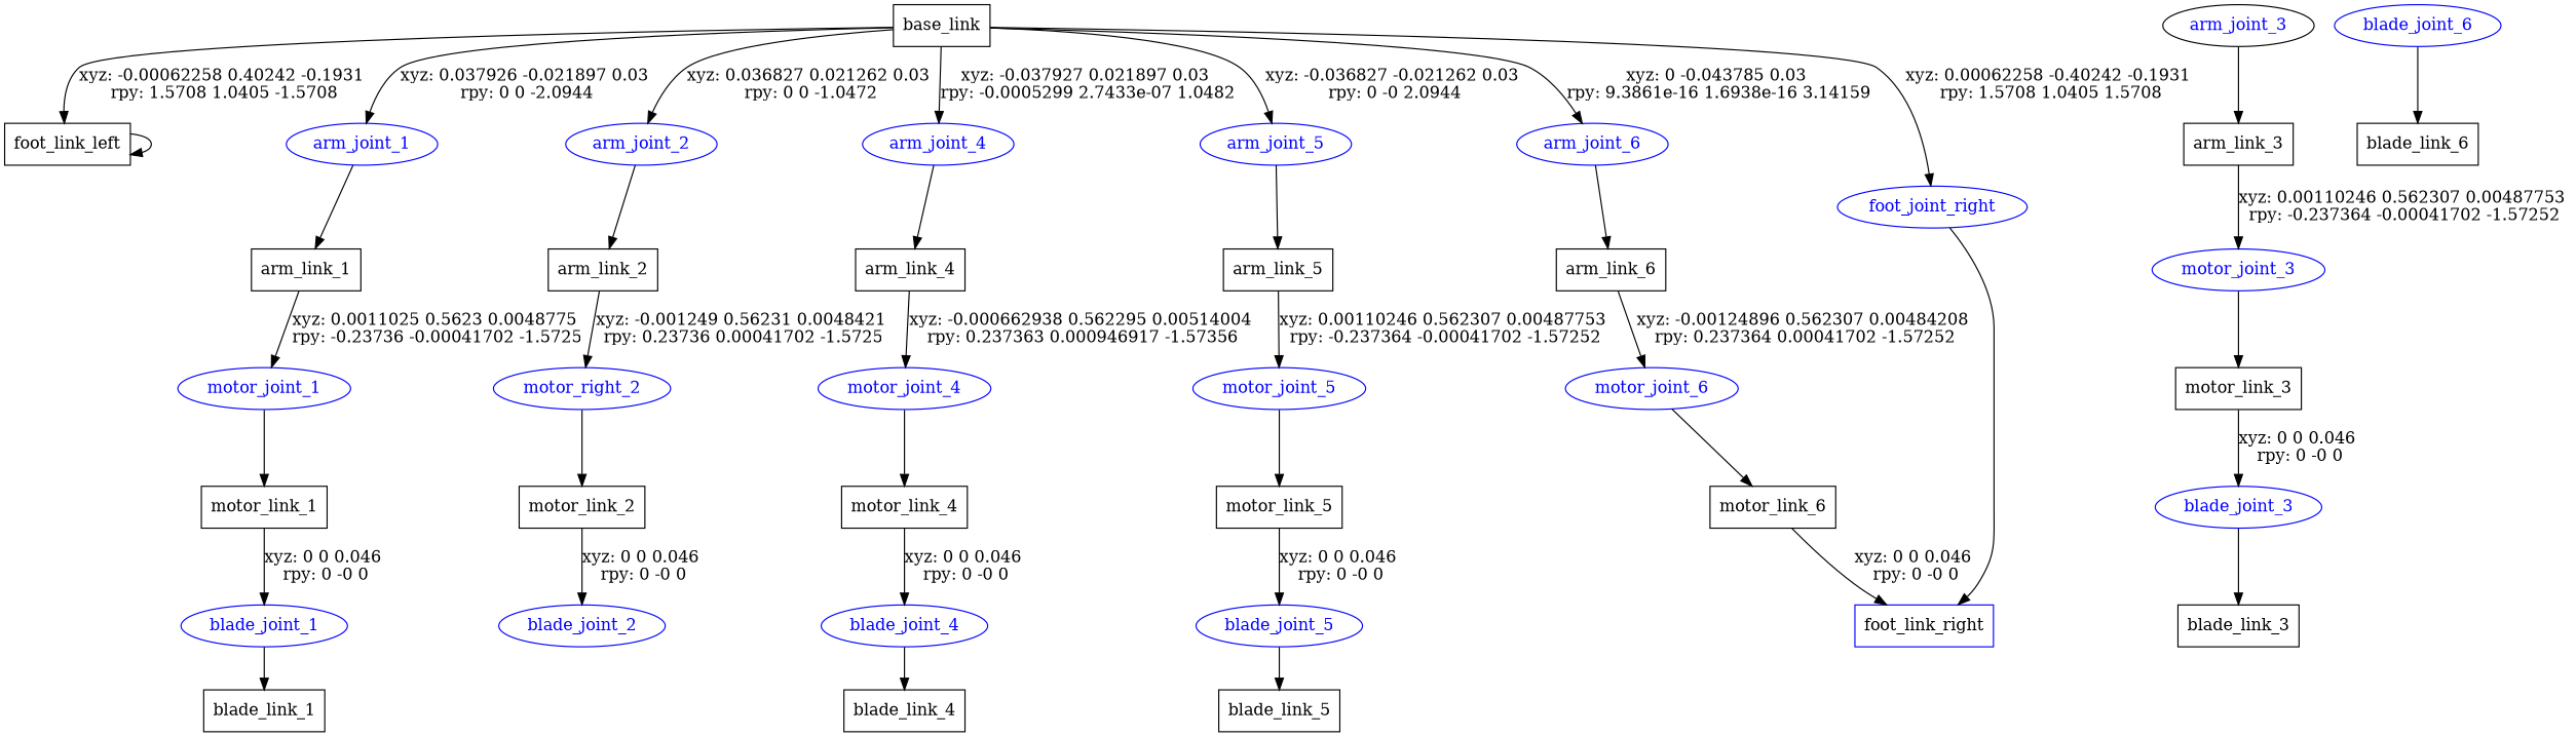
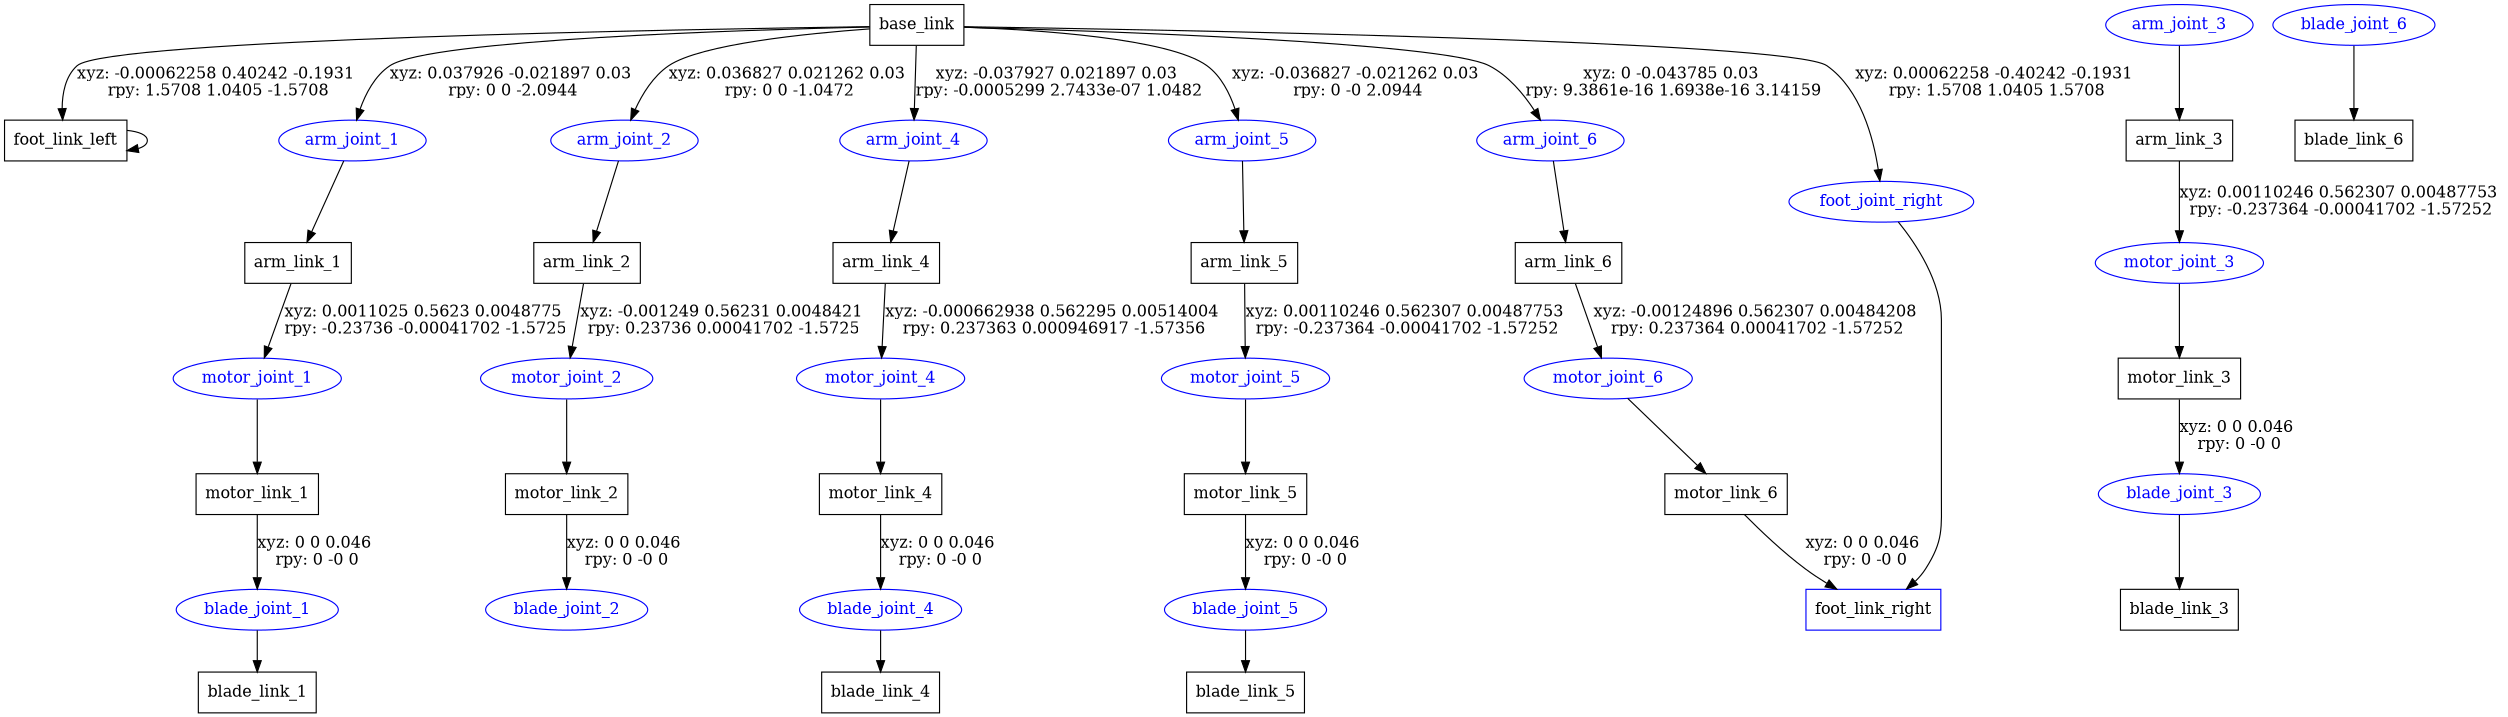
  digraph {
    node [shape=box color=blue]
    n1 [label=base_link color=""]
    n2 [label=foot_link_left color=""]
    arm_joint_1 [fontcolor=blue shape=ellipse]
    arm_joint_2 [fontcolor=blue shape=ellipse]
    arm_joint_4 [fontcolor=blue shape=ellipse]
    arm_joint_5 [fontcolor=blue shape=ellipse]
    arm_joint_6 [fontcolor=blue shape=ellipse]
    foot_joint_right [fontcolor=blue shape=ellipse]
    n9 [label=arm_link_1 color=""]
    n10 [label=arm_link_2 color=""]
-   arm_joint_3 [color=black fontcolor=blue shape=ellipse]
+   arm_joint_3 [fontcolor=blue shape=ellipse]
    n12 [label=arm_link_3 color=""]
    n13 [label=arm_link_4 color=""]
    n14 [label=arm_link_5 color=""]
    n15 [label=arm_link_6 color=""]
    n16 [label=foot_link_right]
    motor_joint_1 [fontcolor=blue shape=ellipse]
    n18 [label=motor_link_1 color=""]
    blade_joint_1 [fontcolor=blue shape=ellipse]
    n20 [label=blade_link_1 color=""]
-   motor_joint_2 [fontcolor=blue shape=ellipse label=motor_right_2]
+   motor_joint_2 [fontcolor=blue shape=ellipse]
    n22 [label=motor_link_2 color=""]
    blade_joint_2 [fontcolor=blue shape=ellipse]
    motor_joint_3 [fontcolor=blue shape=ellipse]
    n25 [label=motor_link_3 color=""]
    blade_joint_3 [fontcolor=blue shape=ellipse]
    n27 [label=blade_link_3 color=""]
    motor_joint_4 [fontcolor=blue shape=ellipse]
    n29 [label=motor_link_4 color=""]
    blade_joint_4 [fontcolor=blue shape=ellipse]
    n31 [label=blade_link_4 color=""]
    motor_joint_5 [fontcolor=blue shape=ellipse]
    n33 [label=motor_link_5 color=""]
    blade_joint_5 [fontcolor=blue shape=ellipse]
    n35 [label=blade_link_5 color=""]
    motor_joint_6 [fontcolor=blue shape=ellipse]
    n37 [label=motor_link_6 color=""]
    blade_joint_6 [fontcolor=blue shape=ellipse]
    n39 [label=blade_link_6 color=""]
    n1 -> n2 [label="xyz: -0.00062258 0.40242 -0.1931 \nrpy: 1.5708 1.0405 -1.5708"]
    n1 -> arm_joint_1 [label="xyz: 0.037926 -0.021897 0.03 \nrpy: 0 0 -2.0944"]
    n1 -> arm_joint_2 [label="xyz: 0.036827 0.021262 0.03 \nrpy: 0 0 -1.0472"]
    n1 -> arm_joint_4 [label="xyz: -0.037927 0.021897 0.03 \nrpy: -0.0005299 2.7433e-07 1.0482"]
    n1 -> arm_joint_5 [label="xyz: -0.036827 -0.021262 0.03 \nrpy: 0 -0 2.0944"]
    n1 -> arm_joint_6 [label="xyz: 0 -0.043785 0.03 \nrpy: 9.3861e-16 1.6938e-16 3.14159"]
    n1 -> foot_joint_right [label="xyz: 0.00062258 -0.40242 -0.1931 \nrpy: 1.5708 1.0405 1.5708"]
    n2 -> n2
    arm_joint_1 -> n9
    arm_joint_2 -> n10
    arm_joint_4 -> n13
    arm_joint_5 -> n14
    arm_joint_6 -> n15
    foot_joint_right -> n16
    n9 -> motor_joint_1 [label="xyz: 0.0011025 0.5623 0.0048775 \nrpy: -0.23736 -0.00041702 -1.5725"]
    n10 -> motor_joint_2 [label="xyz: -0.001249 0.56231 0.0048421 \nrpy: 0.23736 0.00041702 -1.5725"]
    arm_joint_3 -> n12
    n12 -> motor_joint_3 [label="xyz: 0.00110246 0.562307 0.00487753 \nrpy: -0.237364 -0.00041702 -1.57252"]
    n13 -> motor_joint_4 [label="xyz: -0.000662938 0.562295 0.00514004 \nrpy: 0.237363 0.000946917 -1.57356"]
    n14 -> motor_joint_5 [label="xyz: 0.00110246 0.562307 0.00487753 \nrpy: -0.237364 -0.00041702 -1.57252"]
    n15 -> motor_joint_6 [label="xyz: -0.00124896 0.562307 0.00484208 \nrpy: 0.237364 0.00041702 -1.57252"]
    motor_joint_1 -> n18
    n18 -> blade_joint_1 [label="xyz: 0 0 0.046 \nrpy: 0 -0 0"]
    blade_joint_1 -> n20
    motor_joint_2 -> n22
    n22 -> blade_joint_2 [label="xyz: 0 0 0.046 \nrpy: 0 -0 0"]
    motor_joint_3 -> n25
    n25 -> blade_joint_3 [label="xyz: 0 0 0.046 \nrpy: 0 -0 0"]
    blade_joint_3 -> n27
    motor_joint_4 -> n29
    n29 -> blade_joint_4 [label="xyz: 0 0 0.046 \nrpy: 0 -0 0"]
    blade_joint_4 -> n31
    motor_joint_5 -> n33
    n33 -> blade_joint_5 [label="xyz: 0 0 0.046 \nrpy: 0 -0 0"]
    blade_joint_5 -> n35
    motor_joint_6 -> n37
    n37 -> n16 [label="xyz: 0 0 0.046 \nrpy: 0 -0 0"]
    blade_joint_6 -> n39
  }
